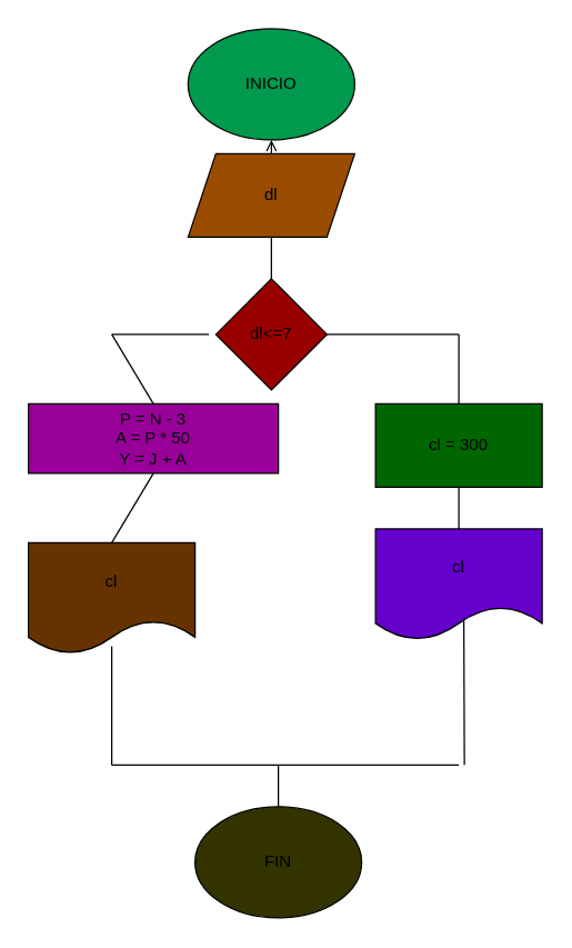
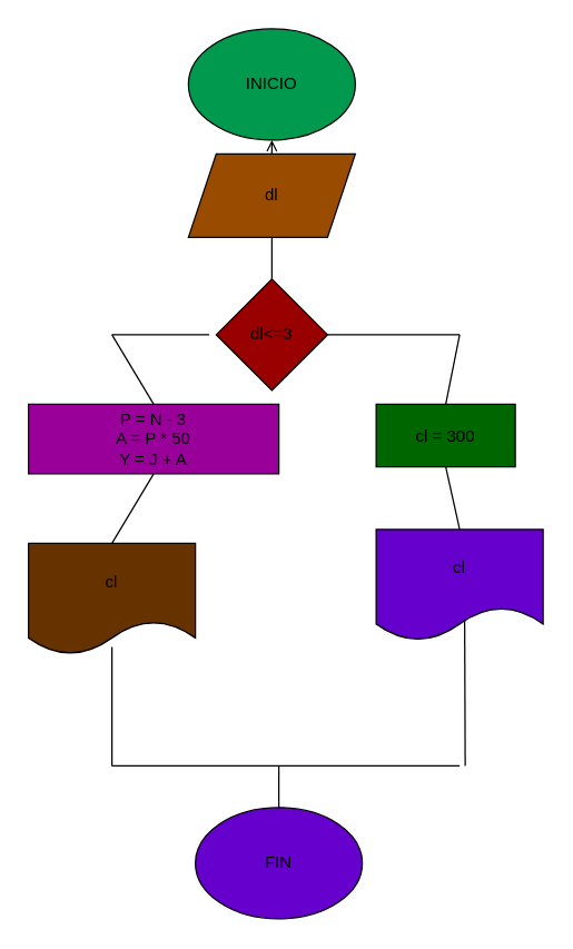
  <mxCell id="0" />
  <mxCell id="1" parent="0" />
  <mxCell id="2" value="INICIO" style="ellipse;whiteSpace=wrap;html=1;fillColor=#00994D;" vertex="1" parent="1"><mxGeometry x="135" y="20" width="120" height="80" as="geometry" /></mxCell>
  <mxCell id="3" value="" style="edgeStyle=none;html=1;endArrow=none;" edge="1" parent="1" source="4" target="6"><mxGeometry relative="1" as="geometry" /></mxCell>
  <mxCell id="4" value="dl" style="shape=parallelogram;perimeter=parallelogramPerimeter;whiteSpace=wrap;html=1;fixedSize=1;fillColor=#994C00;" vertex="1" parent="1"><mxGeometry x="135" y="110" width="120" height="60" as="geometry" /></mxCell>
  <mxCell id="5" value="" style="endArrow=open;html=1;entryX=0.5;entryY=1;entryDx=0;entryDy=0;exitX=0.5;exitY=0;exitDx=0;exitDy=0;" edge="1" parent="1" source="4" target="2"><mxGeometry width="50" height="50" relative="1" as="geometry"><mxPoint x="190" y="160" as="sourcePoint" /><mxPoint x="220" y="240" as="targetPoint" /></mxGeometry></mxCell>
- <mxCell id="6" value="dl&amp;lt;=7" style="rhombus;whiteSpace=wrap;html=1;fillColor=#990000;" vertex="1" parent="1"><mxGeometry x="155" y="200" width="80" height="80" as="geometry" /></mxCell>
+ <mxCell id="6" value="dl&amp;lt;=3" style="rhombus;whiteSpace=wrap;html=1;fillColor=#990000;" vertex="1" parent="1"><mxGeometry x="155" y="200" width="80" height="80" as="geometry" /></mxCell>
  <mxCell id="7" value="" style="endArrow=none;html=1;exitX=1;exitY=0.5;exitDx=0;exitDy=0;" edge="1" parent="1" source="6"><mxGeometry width="50" height="50" relative="1" as="geometry"><mxPoint x="280" y="270" as="sourcePoint" /><mxPoint x="330" y="240" as="targetPoint" /></mxGeometry></mxCell>
  <mxCell id="8" value="" style="endArrow=none;html=1;exitX=0.5;exitY=0;exitDx=0;exitDy=0;" edge="1" parent="1" source="9"><mxGeometry width="50" height="50" relative="1" as="geometry"><mxPoint x="330" y="300" as="sourcePoint" /><mxPoint x="330" y="240" as="targetPoint" /></mxGeometry></mxCell>
- <mxCell id="9" value="cl = 300" style="rounded=0;whiteSpace=wrap;html=1;fillColor=#006600;" vertex="1" parent="1"><mxGeometry x="270" y="290" width="120" height="60" as="geometry" /></mxCell>
+ <mxCell id="9" value="cl = 300" style="rounded=0;whiteSpace=wrap;html=1;fillColor=#006600;" vertex="1" parent="1"><mxGeometry x="270" y="290" width="100" height="45" as="geometry" /></mxCell>
  <mxCell id="10" value="" style="endArrow=none;html=1;" edge="1" parent="1"><mxGeometry width="50" height="50" relative="1" as="geometry"><mxPoint x="80" y="240" as="sourcePoint" /><mxPoint x="150" y="240" as="targetPoint" /></mxGeometry></mxCell>
  <mxCell id="11" value="" style="endArrow=none;html=1;exitX=0.5;exitY=0;exitDx=0;exitDy=0;" edge="1" parent="1" source="12"><mxGeometry width="50" height="50" relative="1" as="geometry"><mxPoint x="80" y="270" as="sourcePoint" /><mxPoint x="80" y="240" as="targetPoint" /></mxGeometry></mxCell>
  <mxCell id="12" value="P = N - 3&lt;br&gt;A = P * 50&lt;br&gt;Y = J + A" style="rounded=0;whiteSpace=wrap;html=1;fillColor=#990099;" vertex="1" parent="1"><mxGeometry x="20" y="290" width="180" height="50" as="geometry" /></mxCell>
  <mxCell id="13" value="cl" style="shape=document;whiteSpace=wrap;html=1;boundedLbl=1;fillColor=#663300;" vertex="1" parent="1"><mxGeometry x="20" y="390" width="120" height="80" as="geometry" /></mxCell>
  <mxCell id="14" value="" style="endArrow=none;html=1;entryX=0.5;entryY=1;entryDx=0;entryDy=0;exitX=0.5;exitY=0;exitDx=0;exitDy=0;" edge="1" parent="1" source="13" target="12"><mxGeometry width="50" height="50" relative="1" as="geometry"><mxPoint x="120" y="410" as="sourcePoint" /><mxPoint x="170" y="360" as="targetPoint" /></mxGeometry></mxCell>
  <mxCell id="15" value="cl" style="shape=document;whiteSpace=wrap;html=1;boundedLbl=1;fillColor=#6600CC;" vertex="1" parent="1"><mxGeometry x="270" y="380" width="120" height="80" as="geometry" /></mxCell>
  <mxCell id="16" value="" style="endArrow=none;html=1;entryX=0.5;entryY=1;entryDx=0;entryDy=0;exitX=0.5;exitY=0;exitDx=0;exitDy=0;" edge="1" parent="1" source="15" target="9"><mxGeometry width="50" height="50" relative="1" as="geometry"><mxPoint x="240" y="400" as="sourcePoint" /><mxPoint x="290" y="350" as="targetPoint" /></mxGeometry></mxCell>
  <mxCell id="17" value="" style="endArrow=none;html=1;entryX=0.5;entryY=0.93;entryDx=0;entryDy=0;entryPerimeter=0;" edge="1" parent="1" target="13"><mxGeometry width="50" height="50" relative="1" as="geometry"><mxPoint x="80" y="550" as="sourcePoint" /><mxPoint x="105" y="520" as="targetPoint" /></mxGeometry></mxCell>
  <mxCell id="18" value="" style="endArrow=none;html=1;exitX=0.53;exitY=0.805;exitDx=0;exitDy=0;exitPerimeter=0;" edge="1" parent="1" source="15"><mxGeometry width="50" height="50" relative="1" as="geometry"><mxPoint x="170" y="470" as="sourcePoint" /><mxPoint x="334" y="550" as="targetPoint" /></mxGeometry></mxCell>
  <mxCell id="19" value="" style="endArrow=none;html=1;" edge="1" parent="1"><mxGeometry width="50" height="50" relative="1" as="geometry"><mxPoint x="80" y="550" as="sourcePoint" /><mxPoint x="330" y="550" as="targetPoint" /></mxGeometry></mxCell>
  <mxCell id="20" value="" style="endArrow=none;html=1;" edge="1" parent="1" target="21"><mxGeometry width="50" height="50" relative="1" as="geometry"><mxPoint x="200" y="550" as="sourcePoint" /><mxPoint x="220" y="420" as="targetPoint" /></mxGeometry></mxCell>
- <mxCell id="21" value="FIN" style="ellipse;whiteSpace=wrap;html=1;fillColor=#333300;" vertex="1" parent="1"><mxGeometry x="140" y="580" width="120" height="80" as="geometry" /></mxCell>
+ <mxCell id="21" value="FIN" style="ellipse;whiteSpace=wrap;html=1;fillColor=#6600cc;" vertex="1" parent="1"><mxGeometry x="140" y="580" width="120" height="80" as="geometry" /></mxCell>
